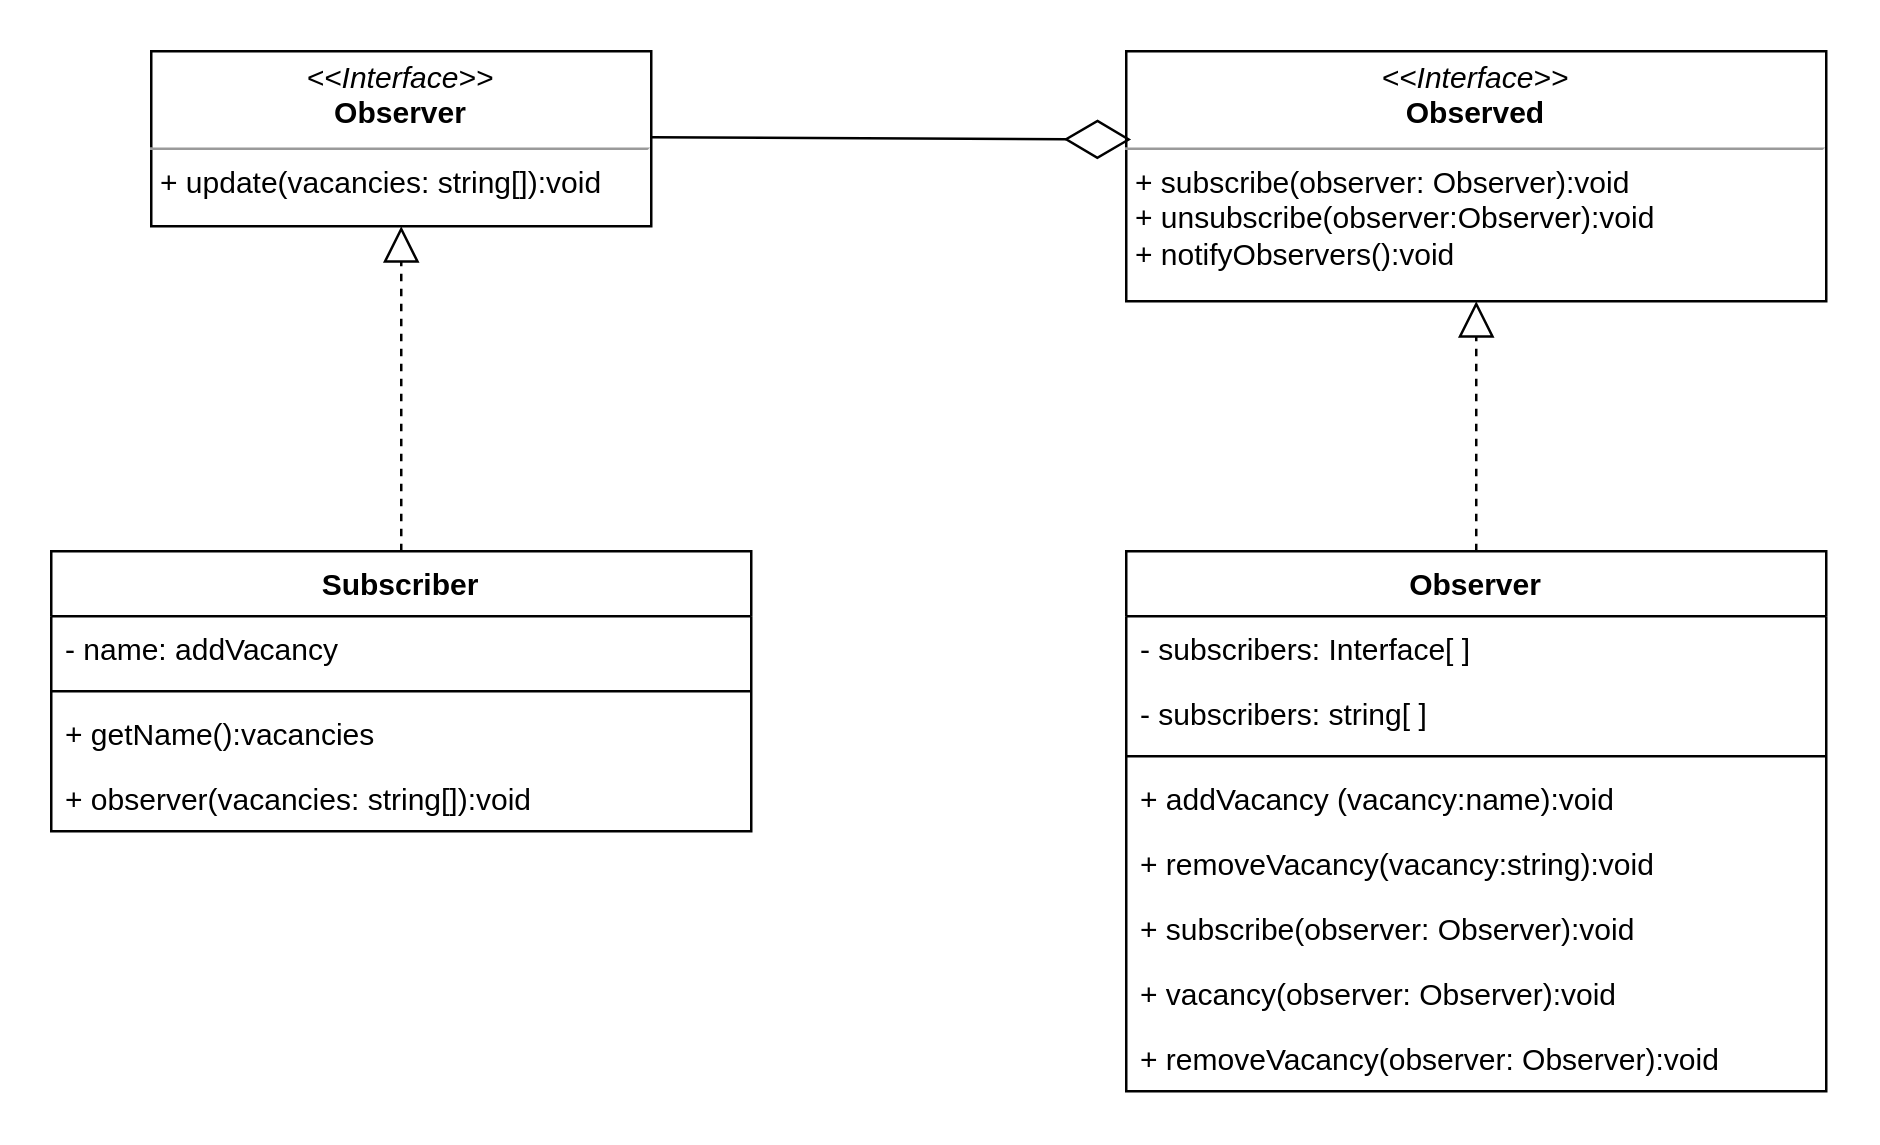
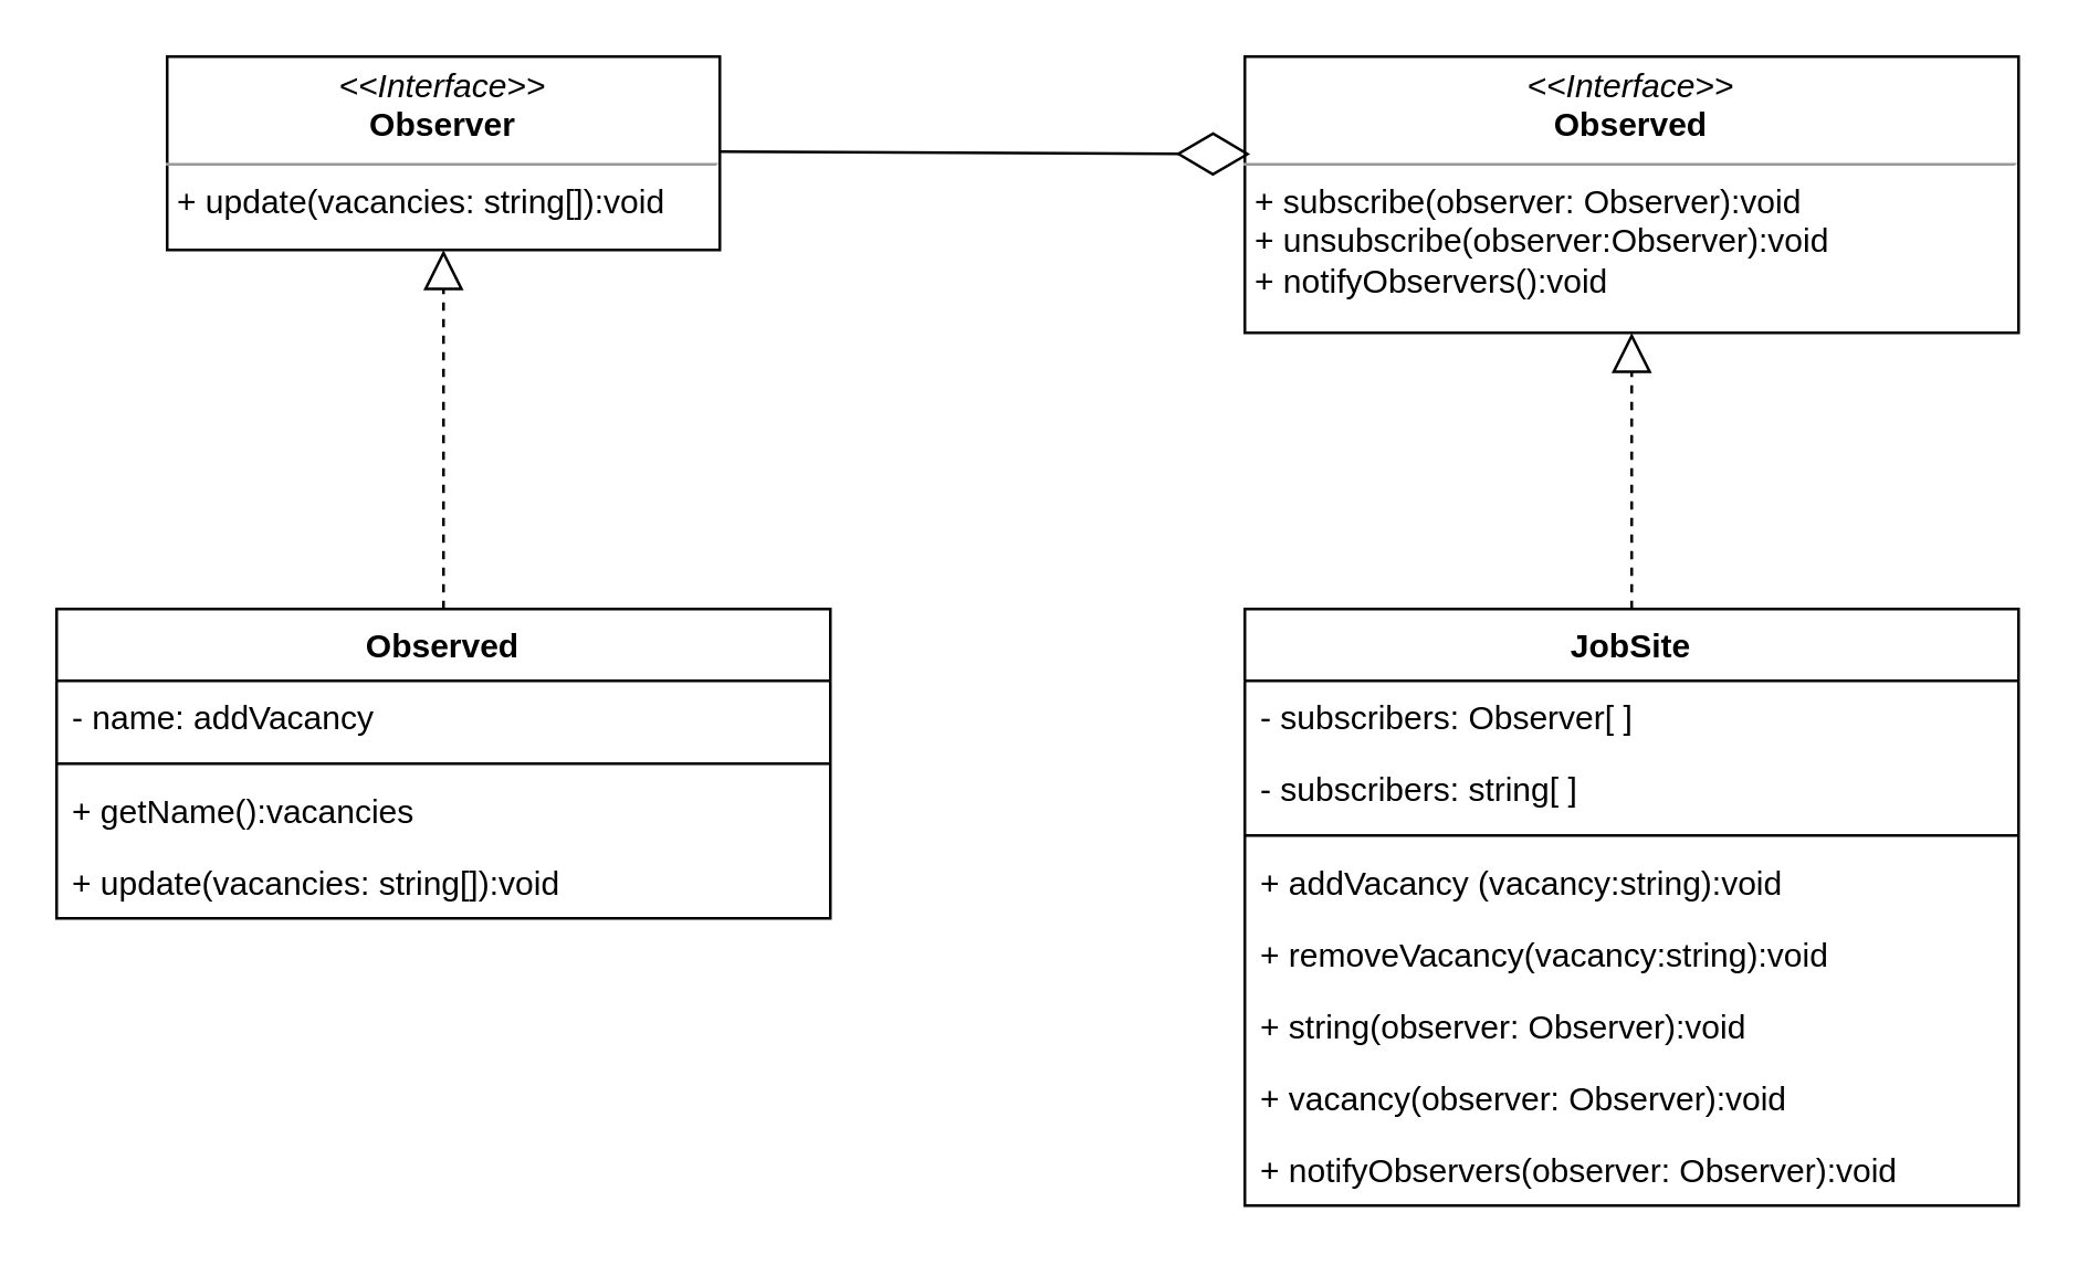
  <mxCell id="0" />
  <mxCell id="1" parent="0" />
  <mxCell id="2" value="" style="endArrow=open;html=1;endSize=12;startArrow=diamondThin;startSize=14;startFill=0;edgeStyle=orthogonalEdgeStyle;align=left;verticalAlign=bottom;rounded=0;entryX=1;entryY=0.013;entryDx=0;entryDy=0;entryPerimeter=0;exitX=0;exitY=0.705;exitDx=0;exitDy=0;exitPerimeter=0;" parent="1" edge="1"><mxGeometry x="-1" y="3" relative="1" as="geometry"><mxPoint x="700" y="70" as="sourcePoint" /><mxPoint x="580" y="98.338" as="targetPoint" /><Array as="points"><mxPoint x="655" y="98" /><mxPoint x="580" y="98" /></Array><mxPoint as="offset" /></mxGeometry></mxCell>
  <mxCell id="3" value="&lt;p style=&quot;margin:0px;margin-top:4px;text-align:center;&quot;&gt;&lt;i&gt;&amp;lt;&amp;lt;Interface&amp;gt;&amp;gt;&lt;/i&gt;&lt;br&gt;&lt;b&gt;Observer&lt;/b&gt;&lt;/p&gt;&lt;hr size=&quot;1&quot;&gt;&lt;p style=&quot;margin:0px;margin-left:4px;&quot;&gt;+ update(vacancies: string[]):void&lt;/p&gt;" style="verticalAlign=top;align=left;overflow=fill;fontSize=12;fontFamily=Helvetica;html=1;" vertex="1" parent="1"><mxGeometry x="60" y="20" width="200" height="70" as="geometry" /></mxCell>
  <mxCell id="4" value="&lt;p style=&quot;margin:0px;margin-top:4px;text-align:center;&quot;&gt;&lt;i&gt;&amp;lt;&amp;lt;Interface&amp;gt;&amp;gt;&lt;/i&gt;&lt;br&gt;&lt;b&gt;Observed&lt;/b&gt;&lt;/p&gt;&lt;hr size=&quot;1&quot;&gt;&lt;p style=&quot;margin:0px;margin-left:4px;&quot;&gt;+ subscribe(observer: Observer):void&lt;/p&gt;&lt;p style=&quot;margin:0px;margin-left:4px;&quot;&gt;+ unsubscribe(observer:Observer):void&lt;/p&gt;&lt;p style=&quot;margin:0px;margin-left:4px;&quot;&gt;+ notifyObservers():void&lt;/p&gt;" style="verticalAlign=top;align=left;overflow=fill;fontSize=12;fontFamily=Helvetica;html=1;" vertex="1" parent="1"><mxGeometry x="450" y="20" width="280" height="100" as="geometry" /></mxCell>
- <mxCell id="5" value="Observer" style="swimlane;fontStyle=1;align=center;verticalAlign=top;childLayout=stackLayout;horizontal=1;startSize=26;horizontalStack=0;resizeParent=1;resizeParentMax=0;resizeLast=0;collapsible=1;marginBottom=0;" vertex="1" parent="1"><mxGeometry x="450" y="220" width="280" height="216" as="geometry" /></mxCell>
- <mxCell id="6" value="- subscribers: Interface[ ]" style="text;strokeColor=none;fillColor=none;align=left;verticalAlign=top;spacingLeft=4;spacingRight=4;overflow=hidden;rotatable=0;points=[[0,0.5],[1,0.5]];portConstraint=eastwest;" vertex="1" parent="5"><mxGeometry y="26" width="280" height="26" as="geometry" /></mxCell>
+ <mxCell id="5" value="JobSite" style="swimlane;fontStyle=1;align=center;verticalAlign=top;childLayout=stackLayout;horizontal=1;startSize=26;horizontalStack=0;resizeParent=1;resizeParentMax=0;resizeLast=0;collapsible=1;marginBottom=0;" vertex="1" parent="1"><mxGeometry x="450" y="220" width="280" height="216" as="geometry" /></mxCell>
+ <mxCell id="6" value="- subscribers: Observer[ ]" style="text;strokeColor=none;fillColor=none;align=left;verticalAlign=top;spacingLeft=4;spacingRight=4;overflow=hidden;rotatable=0;points=[[0,0.5],[1,0.5]];portConstraint=eastwest;" vertex="1" parent="5"><mxGeometry y="26" width="280" height="26" as="geometry" /></mxCell>
  <mxCell id="7" value="- subscribers: string[ ]" style="text;strokeColor=none;fillColor=none;align=left;verticalAlign=top;spacingLeft=4;spacingRight=4;overflow=hidden;rotatable=0;points=[[0,0.5],[1,0.5]];portConstraint=eastwest;" vertex="1" parent="5"><mxGeometry y="52" width="280" height="26" as="geometry" /></mxCell>
  <mxCell id="8" value="" style="line;strokeWidth=1;fillColor=none;align=left;verticalAlign=middle;spacingTop=-1;spacingLeft=3;spacingRight=3;rotatable=0;labelPosition=right;points=[];portConstraint=eastwest;strokeColor=inherit;" vertex="1" parent="5"><mxGeometry y="78" width="280" height="8" as="geometry" /></mxCell>
- <mxCell id="9" value="+ addVacancy (vacancy:name):void" style="text;strokeColor=none;fillColor=none;align=left;verticalAlign=top;spacingLeft=4;spacingRight=4;overflow=hidden;rotatable=0;points=[[0,0.5],[1,0.5]];portConstraint=eastwest;" vertex="1" parent="5"><mxGeometry y="86" width="280" height="26" as="geometry" /></mxCell>
+ <mxCell id="9" value="+ addVacancy (vacancy:string):void" style="text;strokeColor=none;fillColor=none;align=left;verticalAlign=top;spacingLeft=4;spacingRight=4;overflow=hidden;rotatable=0;points=[[0,0.5],[1,0.5]];portConstraint=eastwest;" vertex="1" parent="5"><mxGeometry y="86" width="280" height="26" as="geometry" /></mxCell>
  <mxCell id="10" value="+ removeVacancy(vacancy:string):void" style="text;strokeColor=none;fillColor=none;align=left;verticalAlign=top;spacingLeft=4;spacingRight=4;overflow=hidden;rotatable=0;points=[[0,0.5],[1,0.5]];portConstraint=eastwest;" vertex="1" parent="5"><mxGeometry y="112" width="280" height="26" as="geometry" /></mxCell>
- <mxCell id="11" value="+ subscribe(observer: Observer):void" style="text;strokeColor=none;fillColor=none;align=left;verticalAlign=top;spacingLeft=4;spacingRight=4;overflow=hidden;rotatable=0;points=[[0,0.5],[1,0.5]];portConstraint=eastwest;" vertex="1" parent="5"><mxGeometry y="138" width="280" height="26" as="geometry" /></mxCell>
+ <mxCell id="11" value="+ string(observer: Observer):void" style="text;strokeColor=none;fillColor=none;align=left;verticalAlign=top;spacingLeft=4;spacingRight=4;overflow=hidden;rotatable=0;points=[[0,0.5],[1,0.5]];portConstraint=eastwest;" vertex="1" parent="5"><mxGeometry y="138" width="280" height="26" as="geometry" /></mxCell>
  <mxCell id="12" value="+ vacancy(observer: Observer):void" style="text;strokeColor=none;fillColor=none;align=left;verticalAlign=top;spacingLeft=4;spacingRight=4;overflow=hidden;rotatable=0;points=[[0,0.5],[1,0.5]];portConstraint=eastwest;" vertex="1" parent="5"><mxGeometry y="164" width="280" height="26" as="geometry" /></mxCell>
- <mxCell id="13" value="+ removeVacancy(observer: Observer):void" style="text;strokeColor=none;fillColor=none;align=left;verticalAlign=top;spacingLeft=4;spacingRight=4;overflow=hidden;rotatable=0;points=[[0,0.5],[1,0.5]];portConstraint=eastwest;" vertex="1" parent="5"><mxGeometry y="190" width="280" height="26" as="geometry" /></mxCell>
- <mxCell id="14" value="Subscriber" style="swimlane;fontStyle=1;align=center;verticalAlign=top;childLayout=stackLayout;horizontal=1;startSize=26;horizontalStack=0;resizeParent=1;resizeParentMax=0;resizeLast=0;collapsible=1;marginBottom=0;" vertex="1" parent="1"><mxGeometry x="20" y="220" width="280" height="112" as="geometry" /></mxCell>
+ <mxCell id="13" value="+ notifyObservers(observer: Observer):void" style="text;strokeColor=none;fillColor=none;align=left;verticalAlign=top;spacingLeft=4;spacingRight=4;overflow=hidden;rotatable=0;points=[[0,0.5],[1,0.5]];portConstraint=eastwest;" vertex="1" parent="5"><mxGeometry y="190" width="280" height="26" as="geometry" /></mxCell>
+ <mxCell id="14" value="Observed" style="swimlane;fontStyle=1;align=center;verticalAlign=top;childLayout=stackLayout;horizontal=1;startSize=26;horizontalStack=0;resizeParent=1;resizeParentMax=0;resizeLast=0;collapsible=1;marginBottom=0;" vertex="1" parent="1"><mxGeometry x="20" y="220" width="280" height="112" as="geometry" /></mxCell>
  <mxCell id="15" value="- name: addVacancy" style="text;strokeColor=none;fillColor=none;align=left;verticalAlign=top;spacingLeft=4;spacingRight=4;overflow=hidden;rotatable=0;points=[[0,0.5],[1,0.5]];portConstraint=eastwest;" vertex="1" parent="14"><mxGeometry y="26" width="280" height="26" as="geometry" /></mxCell>
  <mxCell id="16" value="" style="line;strokeWidth=1;fillColor=none;align=left;verticalAlign=middle;spacingTop=-1;spacingLeft=3;spacingRight=3;rotatable=0;labelPosition=right;points=[];portConstraint=eastwest;strokeColor=inherit;" vertex="1" parent="14"><mxGeometry y="52" width="280" height="8" as="geometry" /></mxCell>
  <mxCell id="17" value="+ getName():vacancies" style="text;strokeColor=none;fillColor=none;align=left;verticalAlign=top;spacingLeft=4;spacingRight=4;overflow=hidden;rotatable=0;points=[[0,0.5],[1,0.5]];portConstraint=eastwest;" vertex="1" parent="14"><mxGeometry y="60" width="280" height="26" as="geometry" /></mxCell>
- <mxCell id="18" value="+ observer(vacancies: string[]):void" style="text;strokeColor=none;fillColor=none;align=left;verticalAlign=top;spacingLeft=4;spacingRight=4;overflow=hidden;rotatable=0;points=[[0,0.5],[1,0.5]];portConstraint=eastwest;" vertex="1" parent="14"><mxGeometry y="86" width="280" height="26" as="geometry" /></mxCell>
+ <mxCell id="18" value="+ update(vacancies: string[]):void" style="text;strokeColor=none;fillColor=none;align=left;verticalAlign=top;spacingLeft=4;spacingRight=4;overflow=hidden;rotatable=0;points=[[0,0.5],[1,0.5]];portConstraint=eastwest;" vertex="1" parent="14"><mxGeometry y="86" width="280" height="26" as="geometry" /></mxCell>
  <mxCell id="19" value="" style="endArrow=diamondThin;endFill=0;endSize=24;html=1;rounded=0;entryX=0.007;entryY=0.353;entryDx=0;entryDy=0;entryPerimeter=0;" edge="1" parent="1" target="4"><mxGeometry width="160" relative="1" as="geometry"><mxPoint x="260" y="54.41" as="sourcePoint" /><mxPoint x="420" y="54.41" as="targetPoint" /></mxGeometry></mxCell>
  <mxCell id="20" value="" style="endArrow=block;dashed=1;endFill=0;endSize=12;html=1;rounded=0;entryX=0.5;entryY=1;entryDx=0;entryDy=0;exitX=0.5;exitY=0;exitDx=0;exitDy=0;" edge="1" parent="1" source="14" target="3"><mxGeometry width="160" relative="1" as="geometry"><mxPoint x="310" y="130" as="sourcePoint" /><mxPoint x="470" y="130" as="targetPoint" /></mxGeometry></mxCell>
  <mxCell id="21" value="" style="endArrow=block;dashed=1;endFill=0;endSize=12;html=1;rounded=0;entryX=0.5;entryY=1;entryDx=0;entryDy=0;exitX=0.5;exitY=0;exitDx=0;exitDy=0;" edge="1" parent="1" source="5" target="4"><mxGeometry width="160" relative="1" as="geometry"><mxPoint x="310" y="130" as="sourcePoint" /><mxPoint x="470" y="130" as="targetPoint" /></mxGeometry></mxCell>
